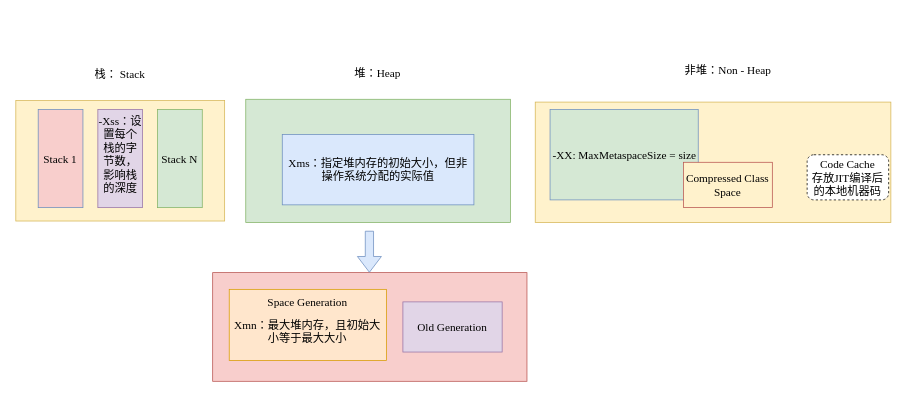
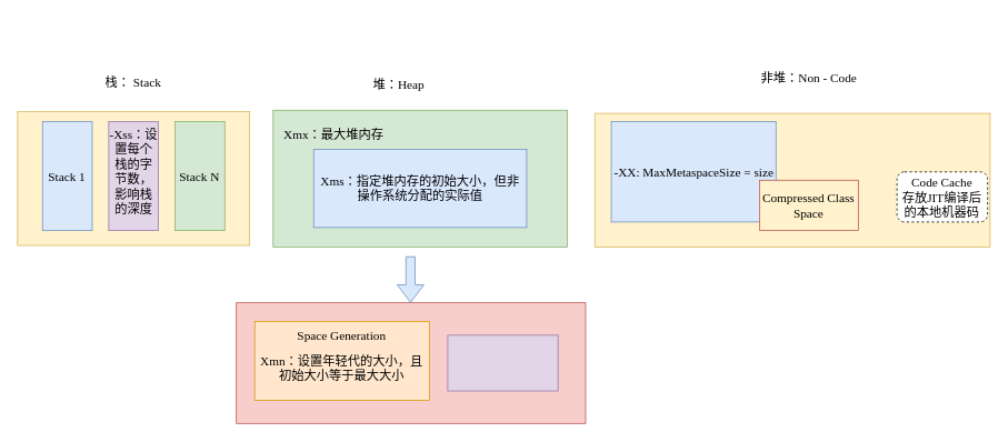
  <mxCell id="0" />
  <mxCell id="1" parent="0" />
  <mxCell id="2" value="" style="group;fontSize=17;" vertex="1" connectable="0" parent="1"><mxGeometry x="57" y="20" width="1130" height="487.5" as="geometry" /></mxCell>
  <mxCell id="3" value="" style="group;rotation=90;fontSize=16;" vertex="1" connectable="0" parent="2"><mxGeometry x="-30.317" y="30.643" width="278.366" height="220.071" as="geometry" /></mxCell>
  <mxCell id="4" value="" style="rounded=0;whiteSpace=wrap;html=1;shadow=0;fillColor=#fff2cc;strokeColor=#d6b656;fontFamily=Comic Sans MS;fontSize=16;" vertex="1" parent="3"><mxGeometry x="-6.102" y="82.619" width="278.366" height="160.593" as="geometry" /></mxCell>
- <mxCell id="5" value="Stack 1" style="rounded=0;whiteSpace=wrap;html=1;shadow=0;fillColor=#f8cecc;strokeColor=#6c8ebf;fontFamily=Comic Sans MS;fontSize=15;" vertex="1" parent="3"><mxGeometry x="23.723" y="94.515" width="59.65" height="130.853" as="geometry" /></mxCell>
+ <mxCell id="5" value="Stack 1" style="rounded=0;whiteSpace=wrap;html=1;shadow=0;fillColor=#dae8fc;strokeColor=#6c8ebf;fontFamily=Comic Sans MS;fontSize=15;" vertex="1" parent="3"><mxGeometry x="23.723" y="94.515" width="59.65" height="130.853" as="geometry" /></mxCell>
  <mxCell id="6" value="" style="rounded=0;whiteSpace=wrap;html=1;shadow=0;fillColor=#e1d5e7;strokeColor=#9673a6;fontFamily=Comic Sans MS;fontSize=15;" vertex="1" parent="3"><mxGeometry x="103.256" y="94.515" width="59.65" height="130.853" as="geometry" /></mxCell>
  <mxCell id="7" value="Stack N" style="rounded=0;whiteSpace=wrap;html=1;shadow=0;fillColor=#d5e8d4;strokeColor=#82b366;fontFamily=Comic Sans MS;fontSize=15;" vertex="1" parent="3"><mxGeometry x="182.789" y="94.515" width="59.65" height="130.853" as="geometry" /></mxCell>
  <mxCell id="8" value="栈： Stack" style="text;html=1;strokeColor=none;fillColor=none;align=center;verticalAlign=middle;whiteSpace=wrap;rounded=0;fontFamily=Comic Sans MS;fontSize=15;" vertex="1" parent="3"><mxGeometry x="63.489" y="23.14" width="139.183" height="47.583" as="geometry" /></mxCell>
  <mxCell id="9" value="-Xss：设置每个栈的字节数，影响栈的深度" style="text;html=1;strokeColor=none;fillColor=none;align=center;verticalAlign=middle;whiteSpace=wrap;rounded=0;shadow=0;fontFamily=Comic Sans MS;fontSize=15;" vertex="1" parent="3"><mxGeometry x="103.256" y="136.15" width="59.65" height="35.687" as="geometry" /></mxCell>
  <mxCell id="10" value="" style="group;fontSize=15;" vertex="1" connectable="0" parent="2"><mxGeometry x="226" y="41.786" width="904" height="445.714" as="geometry" /></mxCell>
  <mxCell id="11" value="" style="rounded=0;whiteSpace=wrap;html=1;fillColor=#f8cecc;strokeColor=#b85450;fontFamily=Comic Sans MS;fontSize=15;" vertex="1" parent="10"><mxGeometry y="300.857" width="418.927" height="144.857" as="geometry" /></mxCell>
- <mxCell id="12" value="&lt;br style=&quot;font-size: 15px;&quot;&gt;Xmn：最大堆内存，且初始大小等于最大大小" style="rounded=0;whiteSpace=wrap;html=1;fillColor=#ffe6cc;strokeColor=#d79b00;fontFamily=Comic Sans MS;fontSize=15;" vertex="1" parent="10"><mxGeometry x="22.049" y="323.143" width="209.463" height="94.714" as="geometry" /></mxCell>
+ <mxCell id="12" value="&lt;br style=&quot;font-size: 15px;&quot;&gt;Xmn：设置年轻代的大小，且初始大小等于最大大小" style="rounded=0;whiteSpace=wrap;html=1;fillColor=#ffe6cc;strokeColor=#d79b00;fontFamily=Comic Sans MS;fontSize=15;" vertex="1" parent="10"><mxGeometry x="22.049" y="323.143" width="209.463" height="94.714" as="geometry" /></mxCell>
  <mxCell id="13" value="" style="rounded=0;whiteSpace=wrap;html=1;fillColor=#e1d5e7;strokeColor=#9673a6;fontFamily=Comic Sans MS;fontSize=15;" vertex="1" parent="10"><mxGeometry x="253.561" y="339.857" width="132.293" height="66.857" as="geometry" /></mxCell>
  <mxCell id="14" value="Space Generation" style="text;html=1;strokeColor=none;fillColor=none;align=center;verticalAlign=middle;whiteSpace=wrap;rounded=0;fontFamily=Comic Sans MS;fontSize=15;" vertex="1" parent="10"><mxGeometry x="66.146" y="323.143" width="121.268" height="33.429" as="geometry" /></mxCell>
- <mxCell id="15" value="Old Generation" style="text;html=1;strokeColor=none;fillColor=none;align=center;verticalAlign=middle;whiteSpace=wrap;rounded=0;fontFamily=Comic Sans MS;fontSize=15;" vertex="1" parent="10"><mxGeometry x="259.073" y="356.571" width="121.268" height="33.429" as="geometry" /></mxCell>
  <mxCell id="16" value="" style="shape=flexArrow;endArrow=classic;html=1;rounded=0;width=11;endSize=6.67;fillColor=#dae8fc;strokeColor=#6c8ebf;fontFamily=Comic Sans MS;fontSize=15;" edge="1" parent="10"><mxGeometry width="50" height="50" relative="1" as="geometry"><mxPoint x="208.912" y="245.143" as="sourcePoint" /><mxPoint x="208.912" y="300.857" as="targetPoint" /></mxGeometry></mxCell>
  <mxCell id="17" value="" style="group;fontSize=15;" vertex="1" connectable="0" parent="10"><mxGeometry x="429.951" y="33.429" width="474.049" height="200.571" as="geometry" /></mxCell>
  <mxCell id="18" value="" style="rounded=0;whiteSpace=wrap;html=1;fillColor=#fff2cc;strokeColor=#d6b656;fontFamily=Comic Sans MS;fontSize=15;" vertex="1" parent="17"><mxGeometry y="40.114" width="474.049" height="160.457" as="geometry" /></mxCell>
- <mxCell id="19" value="-XX: MaxMetaspaceSize = size" style="rounded=0;whiteSpace=wrap;html=1;fillColor=#d5e8d4;strokeColor=#6c8ebf;fontFamily=Comic Sans MS;fontSize=15;" vertex="1" parent="17"><mxGeometry x="19.752" y="50.143" width="197.52" height="120.343" as="geometry" /></mxCell>
+ <mxCell id="19" value="-XX: MaxMetaspaceSize = size" style="rounded=0;whiteSpace=wrap;html=1;fillColor=#dae8fc;strokeColor=#6c8ebf;fontFamily=Comic Sans MS;fontSize=15;" vertex="1" parent="17"><mxGeometry x="19.752" y="50.143" width="197.52" height="120.343" as="geometry" /></mxCell>
  <mxCell id="20" value="Compressed Class Space" style="rounded=0;whiteSpace=wrap;html=1;shadow=0;fillColor=#fff2cc;strokeColor=#b85450;fontFamily=Comic Sans MS;fontSize=15;" vertex="1" parent="17"><mxGeometry x="197.52" y="120.343" width="118.512" height="60.171" as="geometry" /></mxCell>
  <mxCell id="21" value="Code Cache&lt;br style=&quot;font-size: 15px;&quot;&gt;存放JIT编译后的本地机器码" style="rounded=1;whiteSpace=wrap;html=1;shadow=0;fontFamily=Comic Sans MS;fontSize=15;dashed=1;" vertex="1" parent="17"><mxGeometry x="362.45" y="110.314" width="108.636" height="60.171" as="geometry" /></mxCell>
  <mxCell id="22" value="" style="group;fontSize=15;" vertex="1" connectable="0" parent="10"><mxGeometry x="44.098" y="11.143" width="352.78" height="222.857" as="geometry" /></mxCell>
  <mxCell id="23" value="" style="rounded=0;whiteSpace=wrap;html=1;fillColor=#d5e8d4;strokeColor=#82b366;fontFamily=Comic Sans MS;fontSize=15;" vertex="1" parent="22"><mxGeometry y="58.647" width="352.78" height="164.211" as="geometry" /></mxCell>
  <mxCell id="24" value="Xms：指定堆内存的初始大小，但非操作系统分配的实际值" style="rounded=0;whiteSpace=wrap;html=1;dashed=0;fillColor=#dae8fc;strokeColor=#6c8ebf;fontFamily=Comic Sans MS;fontSize=15;" vertex="1" parent="22"><mxGeometry x="48.659" y="105.564" width="255.462" height="93.835" as="geometry" /></mxCell>
- <mxCell id="26" value="堆：Heap" style="text;html=1;strokeColor=none;fillColor=none;align=center;verticalAlign=middle;whiteSpace=wrap;rounded=0;fontFamily=Comic Sans MS;fontSize=15;" vertex="1" parent="22"><mxGeometry x="91.236" width="170.308" height="46.917" as="geometry" /></mxCell>
- <mxCell id="27" value="非堆：Non - Heap" style="text;html=1;strokeColor=none;fillColor=none;align=center;verticalAlign=middle;whiteSpace=wrap;rounded=0;fontFamily=Comic Sans MS;fontSize=15;" vertex="1" parent="10"><mxGeometry x="610.817" width="151.817" height="62.4" as="geometry" /></mxCell>
+ <mxCell id="25" value="Xmx：最大堆内存" style="text;html=1;strokeColor=none;fillColor=none;align=center;verticalAlign=middle;whiteSpace=wrap;rounded=0;fontFamily=Comic Sans MS;fontSize=15;" vertex="1" parent="22"><mxGeometry x="12.165" y="70.376" width="121.648" height="35.188" as="geometry" /></mxCell>
+ <mxCell id="26" value="堆：Heap" style="text;html=1;strokeColor=none;fillColor=none;align=center;verticalAlign=middle;whiteSpace=wrap;rounded=0;fontFamily=Comic Sans MS;fontSize=15;" vertex="1" parent="22"><mxGeometry x="66.236" y="5" width="170.308" height="46.917" as="geometry" /></mxCell>
+ <mxCell id="27" value="非堆：Non - Code" style="text;html=1;strokeColor=none;fillColor=none;align=center;verticalAlign=middle;whiteSpace=wrap;rounded=0;fontFamily=Comic Sans MS;fontSize=15;" vertex="1" parent="10"><mxGeometry x="610.817" width="151.817" height="62.4" as="geometry" /></mxCell>
